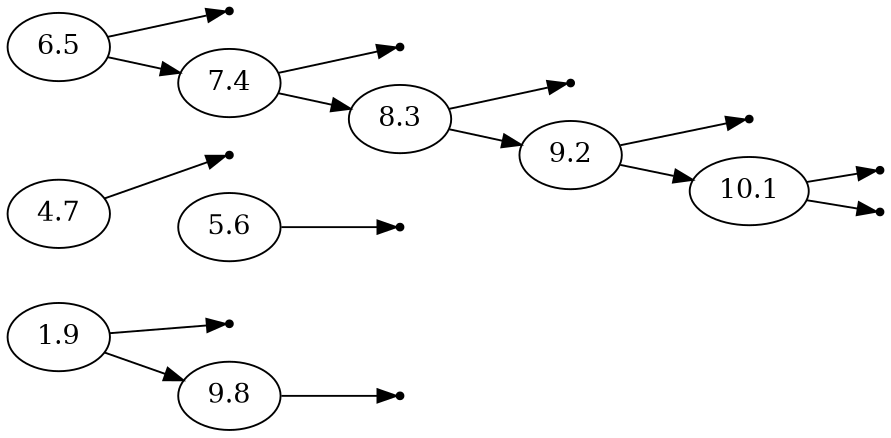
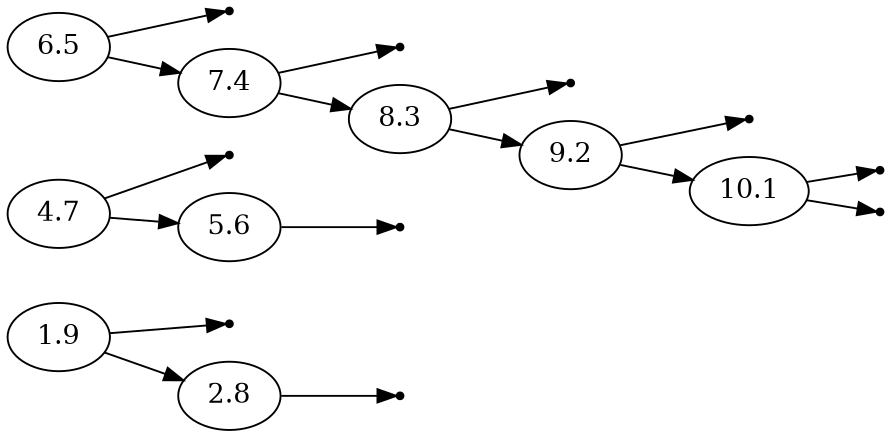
  digraph {
    rankdir=LR
    node [shape=point]
    1.9 [shape=""]
    null0
-   2.8 [label=9.8 shape=""]
+   2.8 [shape=""]
    null1
    4.7 [shape=""]
    null2
    5.6 [shape=""]
    null3
    6.5 [shape=""]
    null4
    7.4 [shape=""]
    null5
    8.3 [shape=""]
    null6
    9.2 [shape=""]
    null7
    10.1 [shape=""]
    null8
    null9
    1.9 -> null0
    1.9 -> 2.8
    2.8 -> null1
    4.7 -> null2
+   4.7 -> 5.6
    5.6 -> null3
    6.5 -> null4
    6.5 -> 7.4
    7.4 -> null5
    7.4 -> 8.3
    8.3 -> null6
    8.3 -> 9.2
    9.2 -> null7
    9.2 -> 10.1
    10.1 -> null8
    10.1 -> null9
  }
